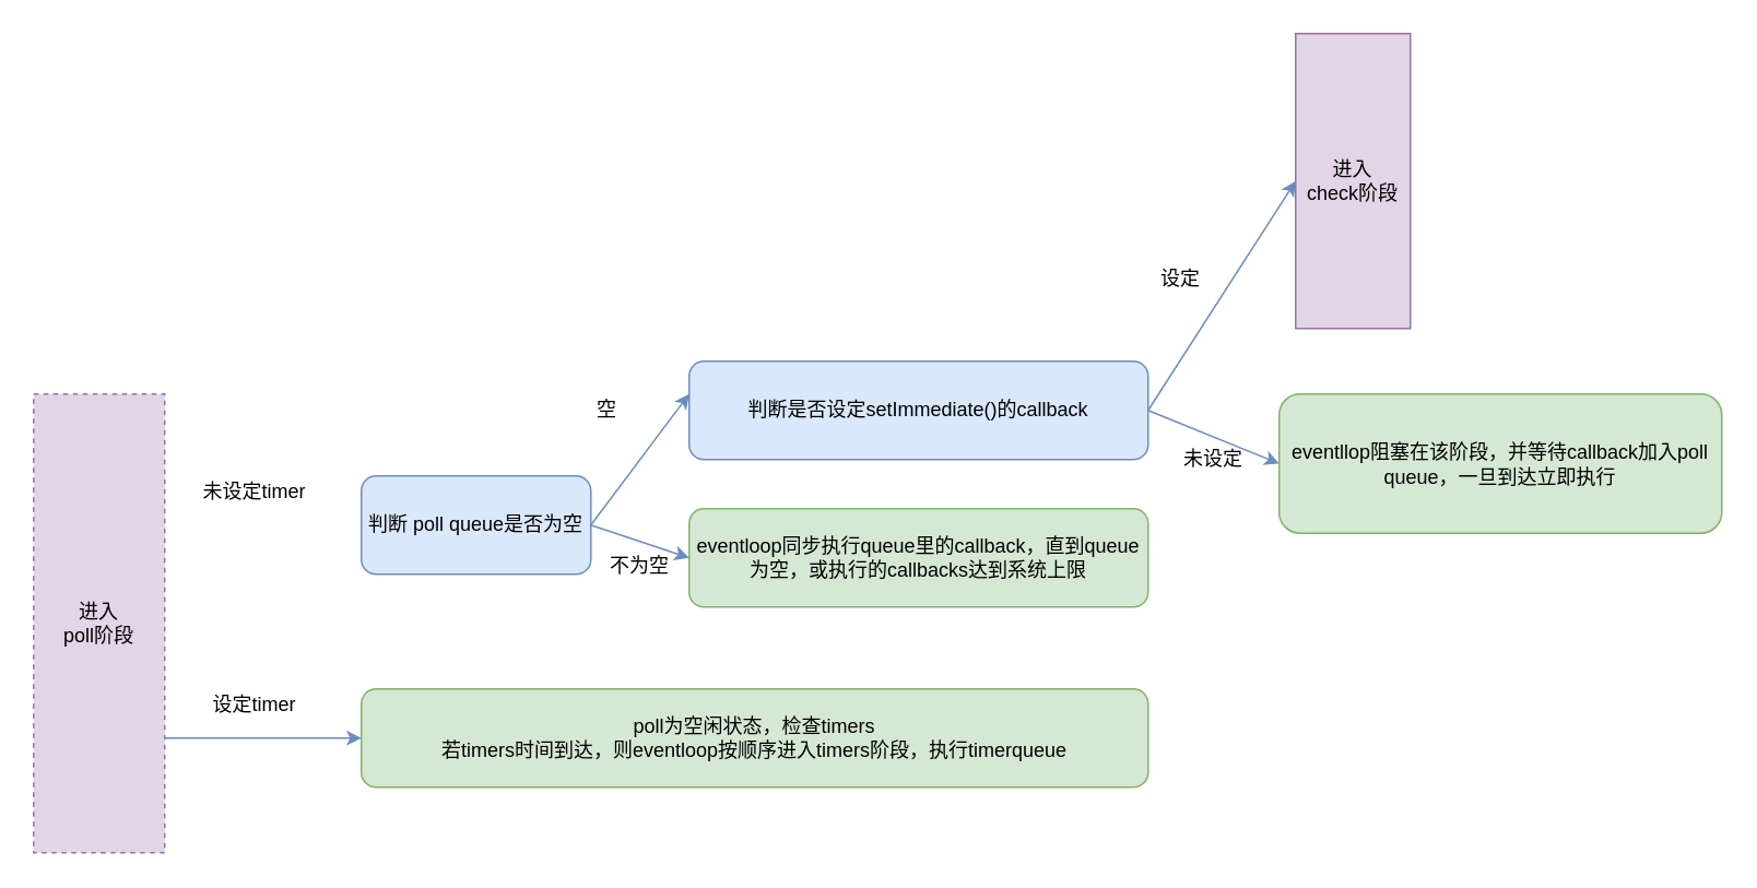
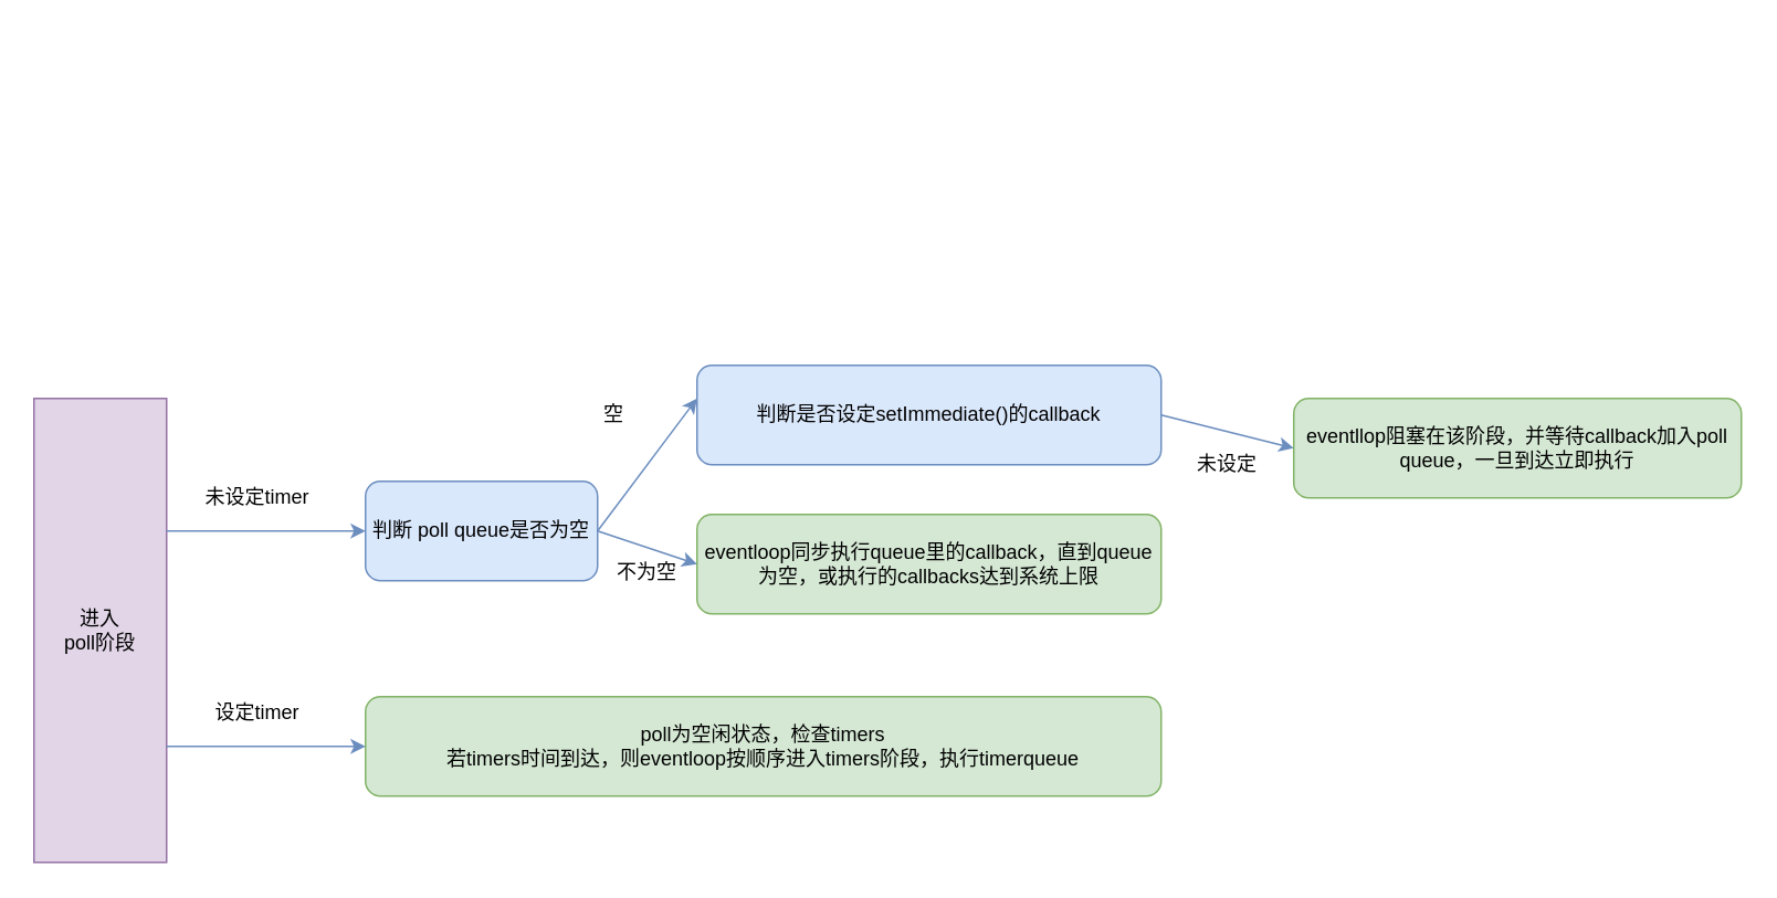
  <mxCell id="0" />
  <mxCell id="1" parent="0" />
- <mxCell id="2" value="进入&lt;br&gt;poll阶段" style="rounded=0;whiteSpace=wrap;html=1;fillColor=#e1d5e7;strokeColor=#9673a6;dashed=1;" vertex="1" parent="1"><mxGeometry x="20" y="240" width="80" height="280" as="geometry" /></mxCell>
+ <mxCell id="2" value="进入&lt;br&gt;poll阶段" style="rounded=0;whiteSpace=wrap;html=1;fillColor=#e1d5e7;strokeColor=#9673a6;" vertex="1" parent="1"><mxGeometry x="20" y="240" width="80" height="280" as="geometry" /></mxCell>
  <mxCell id="3" value="判断 poll queue是否为空" style="rounded=1;whiteSpace=wrap;html=1;fillColor=#dae8fc;strokeColor=#6c8ebf;" vertex="1" parent="1"><mxGeometry x="220" y="290" width="140" height="60" as="geometry" /></mxCell>
+ <mxCell id="4" value="" style="endArrow=classic;html=1;exitX=1;exitY=0.286;exitDx=0;exitDy=0;entryX=0;entryY=0.5;entryDx=0;entryDy=0;exitPerimeter=0;fillColor=#dae8fc;strokeColor=#6c8ebf;" edge="1" parent="1" source="2" target="3"><mxGeometry width="50" height="50" relative="1" as="geometry"><mxPoint x="120" y="320" as="sourcePoint" /><mxPoint x="170" y="270" as="targetPoint" /></mxGeometry></mxCell>
  <mxCell id="5" value="未设定timer" style="text;html=1;strokeColor=none;fillColor=none;align=center;verticalAlign=middle;whiteSpace=wrap;rounded=0;" vertex="1" parent="1"><mxGeometry x="120" y="290" width="70" height="20" as="geometry" /></mxCell>
  <mxCell id="6" value="poll为空闲状态，检查timers&lt;br&gt;若timers时间到达，则eventloop按顺序进入timers阶段，执行timerqueue" style="rounded=1;whiteSpace=wrap;html=1;fillColor=#d5e8d4;strokeColor=#82b366;" vertex="1" parent="1"><mxGeometry x="220" y="420" width="480" height="60" as="geometry" /></mxCell>
  <mxCell id="7" value="" style="endArrow=classic;html=1;exitX=1;exitY=0.75;exitDx=0;exitDy=0;entryX=0;entryY=0.5;entryDx=0;entryDy=0;fillColor=#dae8fc;strokeColor=#6c8ebf;" edge="1" parent="1" target="6" source="2"><mxGeometry width="50" height="50" relative="1" as="geometry"><mxPoint x="100" y="420.08" as="sourcePoint" /><mxPoint x="170" y="380" as="targetPoint" /></mxGeometry></mxCell>
  <mxCell id="8" value="设定timer" style="text;html=1;strokeColor=none;fillColor=none;align=center;verticalAlign=middle;whiteSpace=wrap;rounded=0;" vertex="1" parent="1"><mxGeometry x="120" y="420" width="70" height="20" as="geometry" /></mxCell>
  <mxCell id="9" value="判断是否设定setImmediate()的callback" style="rounded=1;whiteSpace=wrap;html=1;fillColor=#dae8fc;strokeColor=#6c8ebf;" vertex="1" parent="1"><mxGeometry x="420" y="220" width="280" height="60" as="geometry" /></mxCell>
  <mxCell id="10" value="eventloop同步执行queue里的callback，直到queue为空，或执行的callbacks达到系统上限" style="rounded=1;whiteSpace=wrap;html=1;fillColor=#d5e8d4;strokeColor=#82b366;" vertex="1" parent="1"><mxGeometry x="420" y="310" width="280" height="60" as="geometry" /></mxCell>
  <mxCell id="11" value="" style="endArrow=classic;html=1;exitX=1;exitY=0.5;exitDx=0;exitDy=0;fillColor=#dae8fc;strokeColor=#6c8ebf;" edge="1" parent="1" source="3"><mxGeometry width="50" height="50" relative="1" as="geometry"><mxPoint x="370" y="290" as="sourcePoint" /><mxPoint x="420" y="240" as="targetPoint" /></mxGeometry></mxCell>
  <mxCell id="12" value="" style="endArrow=classic;html=1;exitX=1;exitY=0.5;exitDx=0;exitDy=0;entryX=0;entryY=0.5;entryDx=0;entryDy=0;fillColor=#dae8fc;strokeColor=#6c8ebf;" edge="1" parent="1" source="3" target="10"><mxGeometry width="50" height="50" relative="1" as="geometry"><mxPoint x="340" y="400" as="sourcePoint" /><mxPoint x="390" y="350" as="targetPoint" /></mxGeometry></mxCell>
  <mxCell id="13" value="空" style="text;html=1;strokeColor=none;fillColor=none;align=center;verticalAlign=middle;whiteSpace=wrap;rounded=0;" vertex="1" parent="1"><mxGeometry x="350" y="240" width="40" height="20" as="geometry" /></mxCell>
  <mxCell id="14" value="不为空" style="text;html=1;strokeColor=none;fillColor=none;align=center;verticalAlign=middle;whiteSpace=wrap;rounded=0;" vertex="1" parent="1"><mxGeometry x="370" y="335" width="40" height="20" as="geometry" /></mxCell>
- <mxCell id="15" value="eventllop阻塞在该阶段，并等待callback加入poll queue，一旦到达立即执行" style="rounded=1;whiteSpace=wrap;html=1;fillColor=#d5e8d4;strokeColor=#82b366;" vertex="1" parent="1"><mxGeometry x="780" y="240" width="270" height="85" as="geometry" /></mxCell>
- <mxCell id="16" value="" style="endArrow=classic;html=1;exitX=1;exitY=0.5;exitDx=0;exitDy=0;entryX=0;entryY=0.5;entryDx=0;entryDy=0;fillColor=#dae8fc;strokeColor=#6c8ebf;" edge="1" parent="1" source="9" target="20"><mxGeometry width="50" height="50" relative="1" as="geometry"><mxPoint x="540" y="240" as="sourcePoint" /><mxPoint x="600" y="170" as="targetPoint" /></mxGeometry></mxCell>
+ <mxCell id="15" value="eventllop阻塞在该阶段，并等待callback加入poll queue，一旦到达立即执行" style="rounded=1;whiteSpace=wrap;html=1;fillColor=#d5e8d4;strokeColor=#82b366;" vertex="1" parent="1"><mxGeometry x="780" y="240" width="270" height="60" as="geometry" /></mxCell>
  <mxCell id="17" value="" style="endArrow=classic;html=1;entryX=0;entryY=0.5;entryDx=0;entryDy=0;fillColor=#dae8fc;strokeColor=#6c8ebf;" edge="1" parent="1" target="15"><mxGeometry width="50" height="50" relative="1" as="geometry"><mxPoint x="700" y="250" as="sourcePoint" /><mxPoint x="570" y="280" as="targetPoint" /></mxGeometry></mxCell>
- <mxCell id="18" value="设定" style="text;html=1;strokeColor=none;fillColor=none;align=center;verticalAlign=middle;whiteSpace=wrap;rounded=0;" vertex="1" parent="1"><mxGeometry x="700" width="40" height="20" as="geometry" y="160" /></mxCell>
  <mxCell id="19" value="未设定" style="text;html=1;strokeColor=none;fillColor=none;align=center;verticalAlign=middle;whiteSpace=wrap;rounded=0;" vertex="1" parent="1"><mxGeometry x="720" y="270" width="40" height="20" as="geometry" /></mxCell>
- <mxCell id="20" value="进入&lt;br&gt;check阶段" style="rounded=0;whiteSpace=wrap;html=1;fillColor=#e1d5e7;strokeColor=#9673a6;" vertex="1" parent="1"><mxGeometry x="790" y="20" width="70" height="180" as="geometry" /></mxCell>
